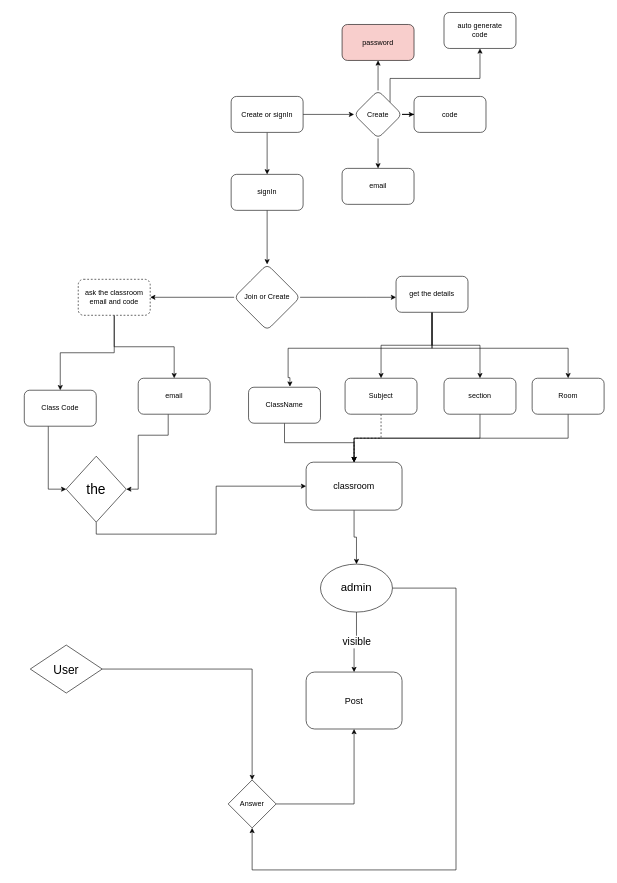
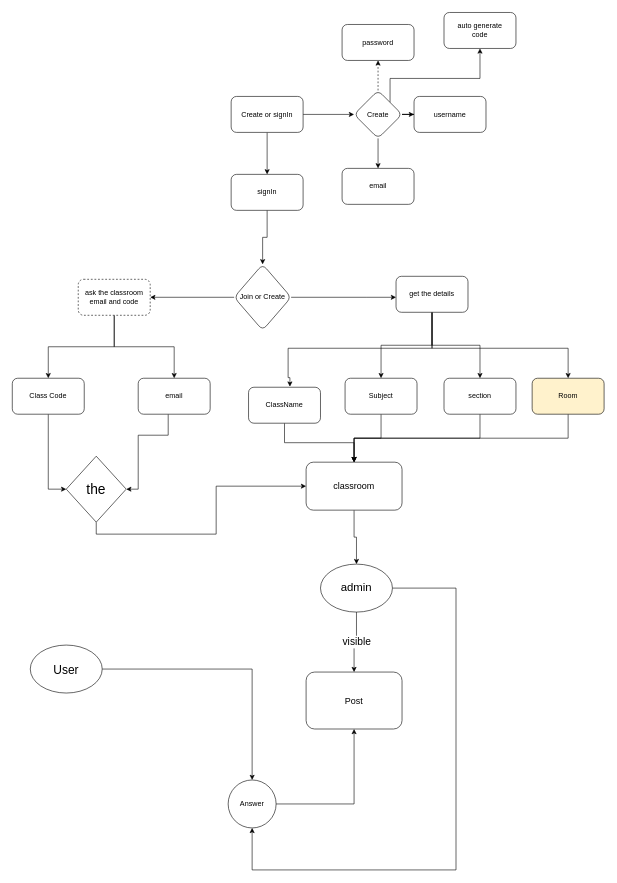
  <mxCell id="0" />
  <mxCell id="1" parent="0" />
  <mxCell id="2" value="" style="edgeStyle=orthogonalEdgeStyle;rounded=0;orthogonalLoop=1;jettySize=auto;html=1;" edge="1" parent="1" source="4" target="6"><mxGeometry relative="1" as="geometry" /></mxCell>
  <mxCell id="3" value="" style="edgeStyle=orthogonalEdgeStyle;rounded=0;orthogonalLoop=1;jettySize=auto;html=1;" edge="1" parent="1" source="4" target="34"><mxGeometry relative="1" as="geometry" /></mxCell>
  <mxCell id="4" value="Create or signIn" style="rounded=1;whiteSpace=wrap;html=1;" vertex="1" parent="1"><mxGeometry x="385" y="160" width="120" height="60" as="geometry" /></mxCell>
  <mxCell id="5" value="" style="edgeStyle=orthogonalEdgeStyle;rounded=0;orthogonalLoop=1;jettySize=auto;html=1;" edge="1" parent="1" source="6" target="9"><mxGeometry relative="1" as="geometry" /></mxCell>
  <mxCell id="6" value="signIn" style="whiteSpace=wrap;html=1;rounded=1;" vertex="1" parent="1"><mxGeometry x="385" y="290" width="120" height="60" as="geometry" /></mxCell>
  <mxCell id="7" value="" style="edgeStyle=orthogonalEdgeStyle;rounded=0;orthogonalLoop=1;jettySize=auto;html=1;" edge="1" parent="1" source="9" target="12"><mxGeometry relative="1" as="geometry" /></mxCell>
  <mxCell id="8" value="" style="edgeStyle=orthogonalEdgeStyle;rounded=0;orthogonalLoop=1;jettySize=auto;html=1;" edge="1" parent="1" source="9" target="17"><mxGeometry relative="1" as="geometry"><Array as="points"><mxPoint x="610" y="495" /><mxPoint x="610" y="495" /></Array></mxGeometry></mxCell>
- <mxCell id="9" value="Join or Create" style="rhombus;whiteSpace=wrap;html=1;rounded=1;" vertex="1" parent="1"><mxGeometry x="390" y="440" width="110" height="110" as="geometry" /></mxCell>
+ <mxCell id="9" value="Join or Create" style="rhombus;whiteSpace=wrap;html=1;rounded=1;" vertex="1" parent="1"><mxGeometry x="390" y="440" width="95" height="110" as="geometry" /></mxCell>
  <mxCell id="10" value="" style="edgeStyle=orthogonalEdgeStyle;rounded=0;orthogonalLoop=1;jettySize=auto;html=1;" edge="1" parent="1" source="12" target="27"><mxGeometry relative="1" as="geometry" /></mxCell>
  <mxCell id="11" value="" style="edgeStyle=orthogonalEdgeStyle;rounded=0;orthogonalLoop=1;jettySize=auto;html=1;" edge="1" parent="1" source="12" target="29"><mxGeometry relative="1" as="geometry" /></mxCell>
  <mxCell id="12" value="ask the classroom email and code" style="whiteSpace=wrap;html=1;rounded=1;dashed=1;" vertex="1" parent="1"><mxGeometry x="130" y="465" width="120" height="60" as="geometry" /></mxCell>
  <mxCell id="13" style="edgeStyle=orthogonalEdgeStyle;rounded=0;orthogonalLoop=1;jettySize=auto;html=1;" edge="1" parent="1" source="17" target="23"><mxGeometry relative="1" as="geometry" /></mxCell>
  <mxCell id="14" style="edgeStyle=orthogonalEdgeStyle;rounded=0;orthogonalLoop=1;jettySize=auto;html=1;entryX=0.5;entryY=0;entryDx=0;entryDy=0;" edge="1" parent="1" source="17" target="21"><mxGeometry relative="1" as="geometry" /></mxCell>
  <mxCell id="15" style="edgeStyle=orthogonalEdgeStyle;rounded=0;orthogonalLoop=1;jettySize=auto;html=1;entryX=0.575;entryY=-0.017;entryDx=0;entryDy=0;entryPerimeter=0;" edge="1" parent="1" source="17" target="19"><mxGeometry relative="1" as="geometry"><Array as="points"><mxPoint x="720" y="580" /><mxPoint x="480" y="580" /><mxPoint x="480" y="629" /></Array></mxGeometry></mxCell>
  <mxCell id="16" style="edgeStyle=orthogonalEdgeStyle;rounded=0;orthogonalLoop=1;jettySize=auto;html=1;" edge="1" parent="1" source="17" target="25"><mxGeometry relative="1" as="geometry"><Array as="points"><mxPoint x="720" y="580" /><mxPoint x="947" y="580" /></Array></mxGeometry></mxCell>
  <mxCell id="17" value="get the details" style="whiteSpace=wrap;html=1;rounded=1;" vertex="1" parent="1"><mxGeometry x="660" y="460" width="120" height="60" as="geometry" /></mxCell>
  <mxCell id="18" style="edgeStyle=orthogonalEdgeStyle;rounded=0;orthogonalLoop=1;jettySize=auto;html=1;" edge="1" parent="1" source="19" target="42"><mxGeometry relative="1" as="geometry" /></mxCell>
  <mxCell id="19" value="ClassName" style="whiteSpace=wrap;html=1;rounded=1;" vertex="1" parent="1"><mxGeometry x="414" y="645" width="120" height="60" as="geometry" /></mxCell>
  <mxCell id="20" style="edgeStyle=orthogonalEdgeStyle;rounded=0;orthogonalLoop=1;jettySize=auto;html=1;" edge="1" parent="1" source="21" target="42"><mxGeometry relative="1" as="geometry"><Array as="points"><mxPoint x="800" y="730" /><mxPoint x="590" y="730" /></Array></mxGeometry></mxCell>
  <mxCell id="21" value="section" style="whiteSpace=wrap;html=1;rounded=1;" vertex="1" parent="1"><mxGeometry x="740" y="630" width="120" height="60" as="geometry" /></mxCell>
- <mxCell id="22" style="edgeStyle=orthogonalEdgeStyle;rounded=0;orthogonalLoop=1;jettySize=auto;html=1;dashed=1;" edge="1" parent="1" source="23" target="42"><mxGeometry relative="1" as="geometry" /></mxCell>
+ <mxCell id="22" style="edgeStyle=orthogonalEdgeStyle;rounded=0;orthogonalLoop=1;jettySize=auto;html=1;" edge="1" parent="1" source="23" target="42"><mxGeometry relative="1" as="geometry" /></mxCell>
  <mxCell id="23" value="Subject" style="whiteSpace=wrap;html=1;rounded=1;" vertex="1" parent="1"><mxGeometry x="575" y="630" width="120" height="60" as="geometry" /></mxCell>
  <mxCell id="24" style="edgeStyle=orthogonalEdgeStyle;rounded=0;orthogonalLoop=1;jettySize=auto;html=1;" edge="1" parent="1" source="25" target="42"><mxGeometry relative="1" as="geometry"><Array as="points"><mxPoint x="947" y="730" /><mxPoint x="590" y="730" /></Array></mxGeometry></mxCell>
- <mxCell id="25" value="Room" style="rounded=1;whiteSpace=wrap;html=1;" vertex="1" parent="1"><mxGeometry x="887" y="630" width="120" height="60" as="geometry" /></mxCell>
+ <mxCell id="25" value="Room" style="rounded=1;whiteSpace=wrap;html=1;fillColor=#fff2cc;" vertex="1" parent="1"><mxGeometry x="887" y="630" width="120" height="60" as="geometry" /></mxCell>
  <mxCell id="26" style="edgeStyle=orthogonalEdgeStyle;rounded=0;orthogonalLoop=1;jettySize=auto;html=1;" edge="1" parent="1" source="27" target="40"><mxGeometry relative="1" as="geometry"><mxPoint x="50" y="790" as="targetPoint" /><Array as="points"><mxPoint x="80" y="815" /></Array></mxGeometry></mxCell>
- <mxCell id="27" value="Class Code" style="whiteSpace=wrap;html=1;rounded=1;" vertex="1" parent="1"><mxGeometry x="40" y="650" width="120" height="60" as="geometry" /></mxCell>
+ <mxCell id="27" value="Class Code" style="whiteSpace=wrap;html=1;rounded=1;" vertex="1" parent="1"><mxGeometry x="20" y="630" width="120" height="60" as="geometry" /></mxCell>
  <mxCell id="28" style="edgeStyle=orthogonalEdgeStyle;rounded=0;orthogonalLoop=1;jettySize=auto;html=1;entryX=1;entryY=0.5;entryDx=0;entryDy=0;" edge="1" parent="1" source="29" target="40"><mxGeometry relative="1" as="geometry"><Array as="points"><mxPoint x="280" y="725" /><mxPoint x="230" y="725" /><mxPoint x="230" y="815" /></Array></mxGeometry></mxCell>
  <mxCell id="29" value="email" style="whiteSpace=wrap;html=1;rounded=1;" vertex="1" parent="1"><mxGeometry x="230" y="630" width="120" height="60" as="geometry" /></mxCell>
  <mxCell id="30" value="" style="edgeStyle=orthogonalEdgeStyle;rounded=0;orthogonalLoop=1;jettySize=auto;html=1;" edge="1" parent="1" source="34" target="35"><mxGeometry relative="1" as="geometry" /></mxCell>
  <mxCell id="31" value="" style="edgeStyle=orthogonalEdgeStyle;rounded=0;orthogonalLoop=1;jettySize=auto;html=1;" edge="1" parent="1" source="34" target="36"><mxGeometry relative="1" as="geometry" /></mxCell>
- <mxCell id="32" value="" style="edgeStyle=orthogonalEdgeStyle;rounded=0;orthogonalLoop=1;jettySize=auto;html=1;" edge="1" parent="1" source="34" target="37"><mxGeometry relative="1" as="geometry" /></mxCell>
+ <mxCell id="32" value="" style="edgeStyle=orthogonalEdgeStyle;rounded=0;orthogonalLoop=1;jettySize=auto;html=1;dashed=1;" edge="1" parent="1" source="34" target="37"><mxGeometry relative="1" as="geometry" /></mxCell>
  <mxCell id="33" style="edgeStyle=orthogonalEdgeStyle;rounded=0;orthogonalLoop=1;jettySize=auto;html=1;exitX=1;exitY=0;exitDx=0;exitDy=0;" edge="1" parent="1" source="34" target="38"><mxGeometry relative="1" as="geometry"><mxPoint x="700" y="90" as="targetPoint" /><Array as="points"><mxPoint x="650" y="130" /><mxPoint x="800" y="130" /></Array></mxGeometry></mxCell>
  <mxCell id="34" value="Create" style="rhombus;whiteSpace=wrap;html=1;rounded=1;" vertex="1" parent="1"><mxGeometry x="590" y="150" width="80" height="80" as="geometry" /></mxCell>
  <mxCell id="35" value="email" style="whiteSpace=wrap;html=1;rounded=1;" vertex="1" parent="1"><mxGeometry x="570" y="280" width="120" height="60" as="geometry" /></mxCell>
- <mxCell id="36" value="code" style="whiteSpace=wrap;html=1;rounded=1;" vertex="1" parent="1"><mxGeometry x="690" y="160" width="120" height="60" as="geometry" /></mxCell>
- <mxCell id="37" value="password" style="whiteSpace=wrap;html=1;rounded=1;fillColor=#f8cecc;" vertex="1" parent="1"><mxGeometry x="570" y="40" width="120" height="60" as="geometry" /></mxCell>
+ <mxCell id="36" value="username" style="whiteSpace=wrap;html=1;rounded=1;" vertex="1" parent="1"><mxGeometry x="690" y="160" width="120" height="60" as="geometry" /></mxCell>
+ <mxCell id="37" value="password" style="whiteSpace=wrap;html=1;rounded=1;" vertex="1" parent="1"><mxGeometry x="570" y="40" width="120" height="60" as="geometry" /></mxCell>
  <mxCell id="38" value="auto generate&lt;br&gt;code" style="rounded=1;whiteSpace=wrap;html=1;" vertex="1" parent="1"><mxGeometry x="740" y="20" width="120" height="60" as="geometry" /></mxCell>
  <mxCell id="39" style="edgeStyle=orthogonalEdgeStyle;rounded=0;orthogonalLoop=1;jettySize=auto;html=1;" edge="1" parent="1" source="40" target="42"><mxGeometry relative="1" as="geometry"><Array as="points"><mxPoint x="160" y="890" /><mxPoint x="360" y="890" /><mxPoint x="360" y="810" /></Array></mxGeometry></mxCell>
  <mxCell id="40" value="&lt;font style=&quot;font-size: 23px&quot;&gt;the&lt;/font&gt;" style="rhombus;whiteSpace=wrap;html=1;" vertex="1" parent="1"><mxGeometry x="110" y="760" width="100" height="110" as="geometry" /></mxCell>
  <mxCell id="41" value="" style="edgeStyle=orthogonalEdgeStyle;rounded=0;orthogonalLoop=1;jettySize=auto;html=1;" edge="1" parent="1" source="42" target="48"><mxGeometry relative="1" as="geometry"><mxPoint x="590" y="950" as="targetPoint" /></mxGeometry></mxCell>
  <mxCell id="42" value="&lt;font style=&quot;font-size: 15px&quot;&gt;classroom&lt;/font&gt;" style="rounded=1;whiteSpace=wrap;html=1;" vertex="1" parent="1"><mxGeometry x="510" y="770" width="160" height="80" as="geometry" /></mxCell>
  <mxCell id="43" value="&lt;font style=&quot;font-size: 15px&quot;&gt;Post&lt;/font&gt;" style="rounded=1;whiteSpace=wrap;html=1;" vertex="1" parent="1"><mxGeometry x="510" y="1120" width="160" height="95" as="geometry" /></mxCell>
  <mxCell id="44" value="&lt;font style=&quot;font-size: 17px&quot;&gt;&amp;nbsp;visible&lt;/font&gt;" style="edgeStyle=orthogonalEdgeStyle;rounded=0;orthogonalLoop=1;jettySize=auto;html=1;" edge="1" parent="1" source="48" target="43"><mxGeometry relative="1" as="geometry"><mxPoint x="590" y="1030" as="sourcePoint" /></mxGeometry></mxCell>
  <mxCell id="45" style="edgeStyle=orthogonalEdgeStyle;rounded=0;orthogonalLoop=1;jettySize=auto;html=1;" edge="1" parent="1" source="46" target="50"><mxGeometry relative="1" as="geometry"><mxPoint x="420" y="1340" as="targetPoint" /></mxGeometry></mxCell>
- <mxCell id="46" value="&lt;font style=&quot;font-size: 20px&quot;&gt;User&lt;/font&gt;" style="rhombus;whiteSpace=wrap;html=1;" vertex="1" parent="1"><mxGeometry x="50" y="1075" width="120" height="80" as="geometry" /></mxCell>
+ <mxCell id="46" value="&lt;font style=&quot;font-size: 20px&quot;&gt;User&lt;/font&gt;" style="ellipse;whiteSpace=wrap;html=1;" vertex="1" parent="1"><mxGeometry x="50" y="1075" width="120" height="80" as="geometry" /></mxCell>
  <mxCell id="47" style="edgeStyle=orthogonalEdgeStyle;rounded=0;orthogonalLoop=1;jettySize=auto;html=1;" edge="1" parent="1" source="48" target="50"><mxGeometry relative="1" as="geometry"><mxPoint x="780" y="1380" as="targetPoint" /><Array as="points"><mxPoint x="760" y="980" /><mxPoint x="760" y="1450" /><mxPoint x="420" y="1450" /></Array></mxGeometry></mxCell>
  <mxCell id="48" value="&lt;font style=&quot;font-size: 19px&quot;&gt;admin&lt;/font&gt;" style="ellipse;whiteSpace=wrap;html=1;" vertex="1" parent="1"><mxGeometry x="534" y="940" width="120" height="80" as="geometry" /></mxCell>
  <mxCell id="49" style="edgeStyle=orthogonalEdgeStyle;rounded=0;orthogonalLoop=1;jettySize=auto;html=1;" edge="1" parent="1" source="50" target="43"><mxGeometry relative="1" as="geometry" /></mxCell>
- <mxCell id="50" value="Answer" style="rhombus;whiteSpace=wrap;html=1;" vertex="1" parent="1"><mxGeometry x="380" y="1300" width="80" height="80" as="geometry" /></mxCell>
+ <mxCell id="50" value="Answer" style="ellipse;whiteSpace=wrap;html=1;" vertex="1" parent="1"><mxGeometry x="380" y="1300" width="80" height="80" as="geometry" /></mxCell>
